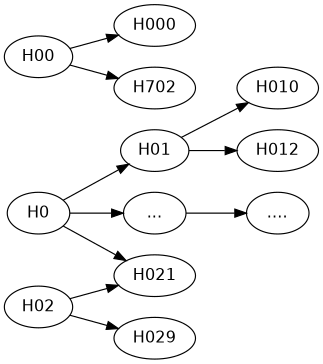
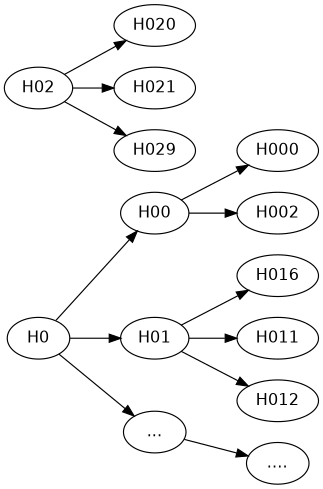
  digraph {
    fontname="DejaVu Sans"
    rankdir=LR
    node [fontname="DejaVu Sans"]
    edge [fontname="DejaVu Sans"]
    H0
    H00
    H01
    "..."
    H000
-   H002 [label=H702]
-   H010
+   H002
+   H010 [label=H016]
+   H011
    H012
    H02
+   H020
    H021
    n13 [label=H029]
    "...."
-   H0 -> H021
+   H0 -> H00
    H0 -> H01
    H0 -> "..."
    H00 -> H000
    H00 -> H002
    H01 -> H010
+   H01 -> H011
    H01 -> H012
    "..." -> "...."
+   H02 -> H020
    H02 -> H021
    H02 -> n13
  }
